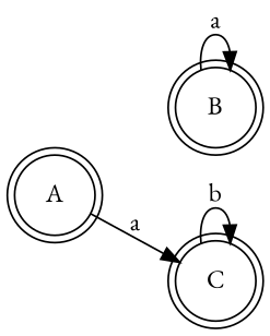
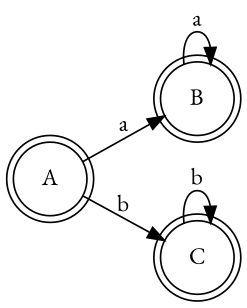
  digraph {
    fontname="EB Garamond"
    rankdir=LR
    node [fontname="EB Garamond" shape=doublecircle]
    edge [fontname="EB Garamond"]
    B
    C
    A
    B -> B [label=a]
    C -> C [label=b]
-   A -> C [label=a]
+   A -> B [label=a]
+   A -> C [label=b]
  }
